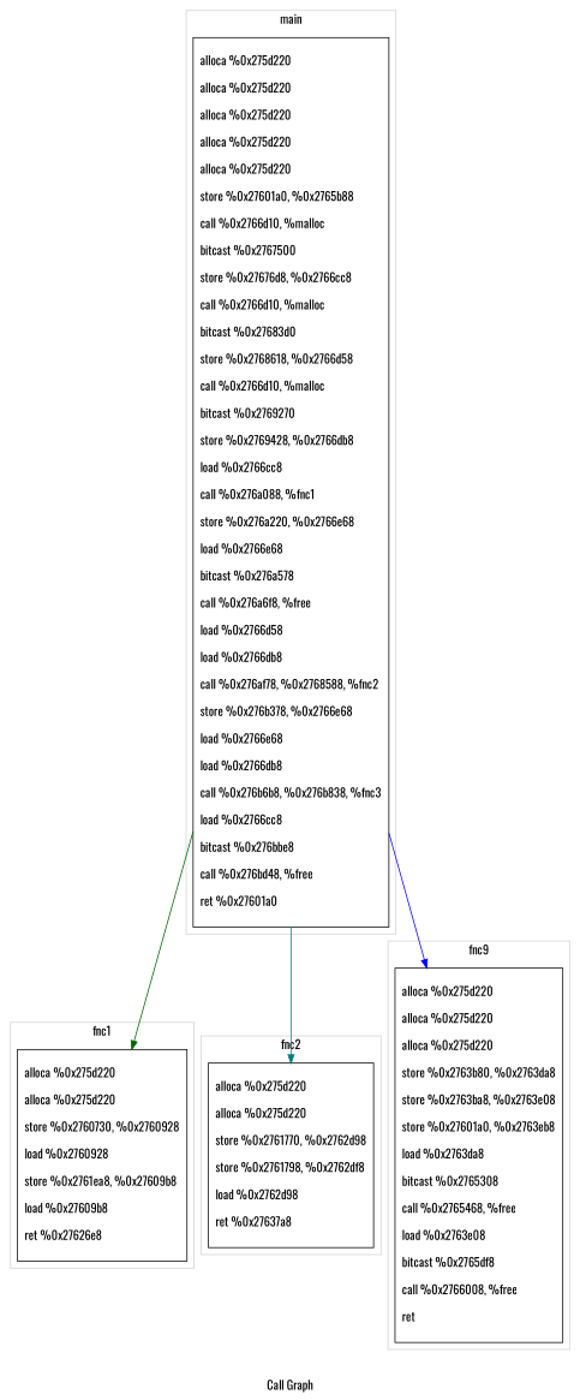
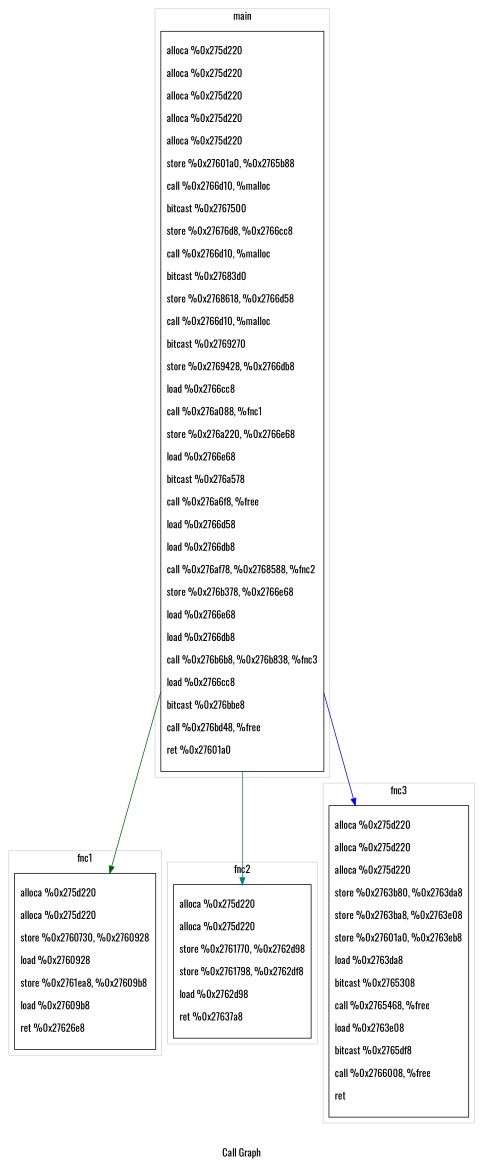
  digraph {
    label="Call Graph"
    fontname=Oswald
    node [shape=record fontname=Oswald]
    edge [fontname=Oswald]
    n1 [label="{\n				alloca %0x275d220\l\n				alloca %0x275d220\l\n				store %0x2760730, %0x2760928\l\n				load %0x2760928\l\n				store %0x2761ea8, %0x27609b8\l\n				load %0x27609b8\l\n				ret %0x27626e8\l\n			}"]
    n2 [label="{\n				alloca %0x275d220\l\n				alloca %0x275d220\l\n				store %0x2761770, %0x2762d98\l\n				store %0x2761798, %0x2762df8\l\n				load %0x2762d98\l\n				ret %0x27637a8\l\n			}"]
    n3 [label="{\n				alloca %0x275d220\l\n				alloca %0x275d220\l\n				alloca %0x275d220\l\n				store %0x2763b80, %0x2763da8\l\n				store %0x2763ba8, %0x2763e08\l\n				store %0x27601a0, %0x2763eb8\l\n				load %0x2763da8\l\n				bitcast %0x2765308\l\n				call %0x2765468, %free\l\n				load %0x2763e08\l\n				bitcast %0x2765df8\l\n				call %0x2766008, %free\l\n				ret \l\n			}"]
    n4 [label="{\n				alloca %0x275d220\l\n				alloca %0x275d220\l\n				alloca %0x275d220\l\n				alloca %0x275d220\l\n				alloca %0x275d220\l\n				store %0x27601a0, %0x2765b88\l\n				call %0x2766d10, %malloc\l\n				bitcast %0x2767500\l\n				store %0x27676d8, %0x2766cc8\l\n				call %0x2766d10, %malloc\l\n				bitcast %0x27683d0\l\n				store %0x2768618, %0x2766d58\l\n				call %0x2766d10, %malloc\l\n				bitcast %0x2769270\l\n				store %0x2769428, %0x2766db8\l\n				load %0x2766cc8\l\n				call %0x276a088, %fnc1\l\n				store %0x276a220, %0x2766e68\l\n				load %0x2766e68\l\n				bitcast %0x276a578\l\n				call %0x276a6f8, %free\l\n				load %0x2766d58\l\n				load %0x2766db8\l\n				call %0x276af78, %0x2768588, %fnc2\l\n				store %0x276b378, %0x2766e68\l\n				load %0x2766e68\l\n				load %0x2766db8\l\n				call %0x276b6b8, %0x276b838, %fnc3\l\n				load %0x2766cc8\l\n				bitcast %0x276bbe8\l\n				call %0x276bd48, %free\l\n				ret %0x27601a0\l\n			}"]
    subgraph cluster_1 {
      color=lightgrey
      label="llvm.dbg.declare"
    }
    subgraph cluster_2 {
      color=lightgrey
      label=fnc1
      n1
    }
    subgraph cluster_3 {
      color=lightgrey
      label=fnc2
      n2
    }
    subgraph cluster_4 {
      color=lightgrey
-     label=fnc9
+     label=fnc3
      n3
    }
    subgraph cluster_5 {
      color=lightgrey
      label=free
    }
    subgraph cluster_6 {
      color=lightgrey
      label=main
      n4
    }
    subgraph cluster_7 {
      color=lightgrey
      label=malloc
    }
    n4 -> n1 [color=darkgreen]
    n4 -> n2 [color=teal]
    n4 -> n3 [color=blue]
  }
